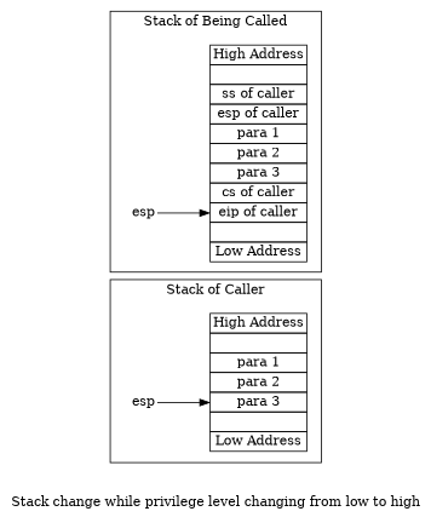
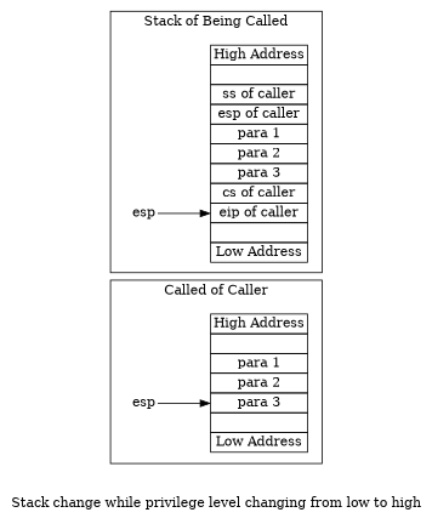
  digraph {
    label="Stack change while privilege level changing from low to high"
    rankdir=LR
    node [shape=none]
    edge [headport=1 tailport=1]
    n1 [label=< 			<table border="0"> 				<tr><td port="1">esp</td></tr> 			</table> 		>]
    n2 [label=< 			<table border="0" cellborder="1" cellspacing="0"> 				<tr><td>High Address</td></tr> 				<tr><td> </td></tr> 				<tr><td>para 1</td></tr> 				<tr><td>para 2</td></tr> 				<tr><td port="1">para 3</td></tr> 				<tr><td> </td></tr> 				<tr><td>Low Address</td></tr> 			</table> 		>]
    n3 [label=< 			<table border="0"> 				<tr><td port="1">esp</td></tr> 			</table> 		>]
    n4 [label=< 			<table border="0" cellborder="1" cellspacing="0"> 				<tr><td>High Address</td></tr> 				<tr><td> </td></tr> 				<tr><td>ss of caller</td></tr> 				<tr><td>esp of caller</td></tr> 				<tr><td>para 1</td></tr> 				<tr><td>para 2</td></tr> 				<tr><td>para 3</td></tr> 				<tr><td>cs of caller</td></tr> 				<tr><td port="1">eip of caller</td></tr> 				<tr><td> </td></tr> 				<tr><td>Low Address</td></tr> 			</table> 		>]
    subgraph cluster_1 {
-     label="Stack of Caller"
+     label="Called of Caller"
      n1
      n2
    }
    subgraph cluster_2 {
      label="Stack of Being Called"
      n3
      n4
    }
    n1 -> n2
    n3 -> n4
  }
